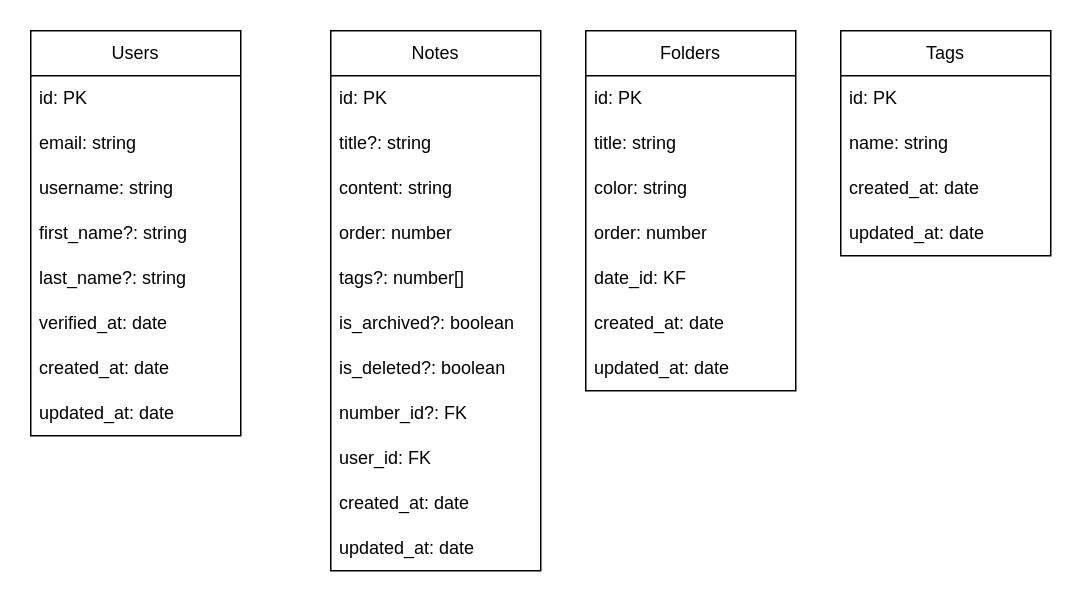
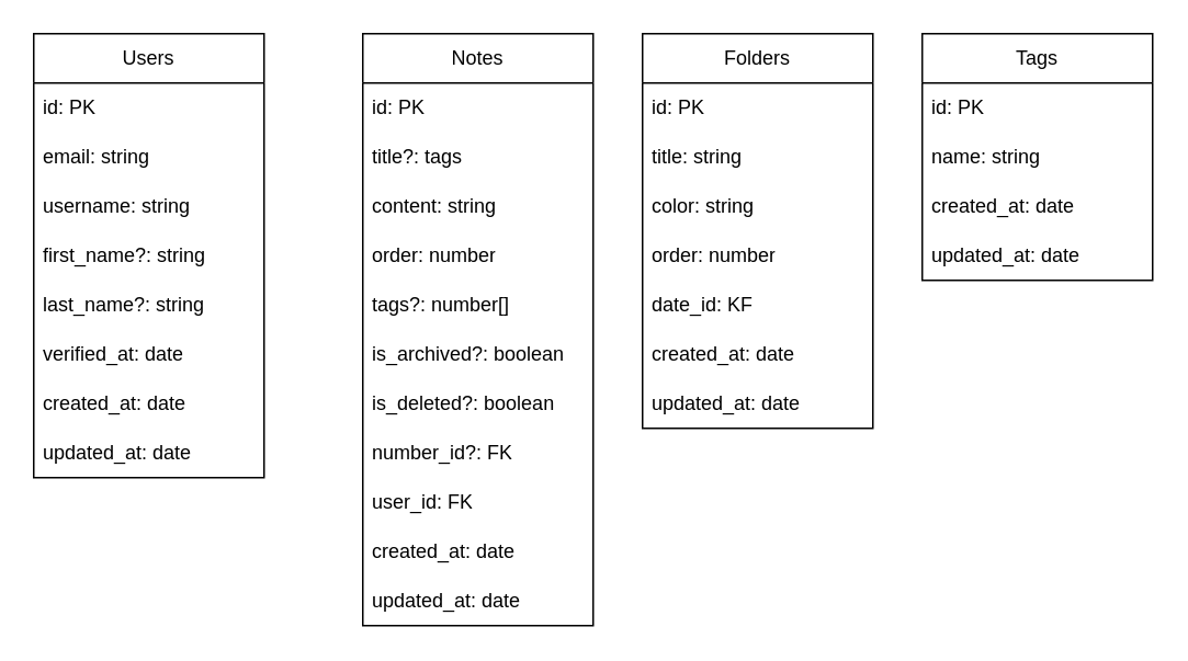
  <mxCell id="0" />
  <mxCell id="1" parent="0" />
  <mxCell id="2" value="Users" style="swimlane;fontStyle=0;childLayout=stackLayout;horizontal=1;startSize=30;horizontalStack=0;resizeParent=1;resizeParentMax=0;resizeLast=0;collapsible=1;marginBottom=0;whiteSpace=wrap;html=1;" vertex="1" parent="1"><mxGeometry x="20" y="20" width="140" height="270" as="geometry" /></mxCell>
  <mxCell id="3" value="id: PK" style="text;strokeColor=none;fillColor=none;align=left;verticalAlign=middle;spacingLeft=4;spacingRight=4;overflow=hidden;points=[[0,0.5],[1,0.5]];portConstraint=eastwest;rotatable=0;whiteSpace=wrap;html=1;" vertex="1" parent="2"><mxGeometry y="30" width="140" height="30" as="geometry" /></mxCell>
  <mxCell id="4" value="email: string" style="text;strokeColor=none;fillColor=none;align=left;verticalAlign=middle;spacingLeft=4;spacingRight=4;overflow=hidden;points=[[0,0.5],[1,0.5]];portConstraint=eastwest;rotatable=0;whiteSpace=wrap;html=1;" vertex="1" parent="2"><mxGeometry y="60" width="140" height="30" as="geometry" /></mxCell>
  <mxCell id="5" value="username: string" style="text;strokeColor=none;fillColor=none;align=left;verticalAlign=middle;spacingLeft=4;spacingRight=4;overflow=hidden;points=[[0,0.5],[1,0.5]];portConstraint=eastwest;rotatable=0;whiteSpace=wrap;html=1;" vertex="1" parent="2"><mxGeometry y="90" width="140" height="30" as="geometry" /></mxCell>
  <mxCell id="6" value="first_name?: string" style="text;strokeColor=none;fillColor=none;align=left;verticalAlign=middle;spacingLeft=4;spacingRight=4;overflow=hidden;points=[[0,0.5],[1,0.5]];portConstraint=eastwest;rotatable=0;whiteSpace=wrap;html=1;" vertex="1" parent="2"><mxGeometry y="120" width="140" height="30" as="geometry" /></mxCell>
  <mxCell id="7" value="last_name?: string" style="text;strokeColor=none;fillColor=none;align=left;verticalAlign=middle;spacingLeft=4;spacingRight=4;overflow=hidden;points=[[0,0.5],[1,0.5]];portConstraint=eastwest;rotatable=0;whiteSpace=wrap;html=1;" vertex="1" parent="2"><mxGeometry y="150" width="140" height="30" as="geometry" /></mxCell>
  <mxCell id="8" value="verified_at: date" style="text;strokeColor=none;fillColor=none;align=left;verticalAlign=middle;spacingLeft=4;spacingRight=4;overflow=hidden;points=[[0,0.5],[1,0.5]];portConstraint=eastwest;rotatable=0;whiteSpace=wrap;html=1;" vertex="1" parent="2"><mxGeometry y="180" width="140" height="30" as="geometry" /></mxCell>
  <mxCell id="9" value="created_at: date" style="text;strokeColor=none;fillColor=none;align=left;verticalAlign=middle;spacingLeft=4;spacingRight=4;overflow=hidden;points=[[0,0.5],[1,0.5]];portConstraint=eastwest;rotatable=0;whiteSpace=wrap;html=1;" vertex="1" parent="2"><mxGeometry y="210" width="140" height="30" as="geometry" /></mxCell>
  <mxCell id="10" value="updated_at: date" style="text;strokeColor=none;fillColor=none;align=left;verticalAlign=middle;spacingLeft=4;spacingRight=4;overflow=hidden;points=[[0,0.5],[1,0.5]];portConstraint=eastwest;rotatable=0;whiteSpace=wrap;html=1;" vertex="1" parent="2"><mxGeometry y="240" width="140" height="30" as="geometry" /></mxCell>
  <mxCell id="11" value="Notes" style="swimlane;fontStyle=0;childLayout=stackLayout;horizontal=1;startSize=30;horizontalStack=0;resizeParent=1;resizeParentMax=0;resizeLast=0;collapsible=1;marginBottom=0;whiteSpace=wrap;html=1;" vertex="1" parent="1"><mxGeometry x="220" y="20" width="140" height="360" as="geometry" /></mxCell>
  <mxCell id="12" value="id: PK" style="text;strokeColor=none;fillColor=none;align=left;verticalAlign=middle;spacingLeft=4;spacingRight=4;overflow=hidden;points=[[0,0.5],[1,0.5]];portConstraint=eastwest;rotatable=0;whiteSpace=wrap;html=1;" vertex="1" parent="11"><mxGeometry y="30" width="140" height="30" as="geometry" /></mxCell>
- <mxCell id="13" value="title?: string" style="text;strokeColor=none;fillColor=none;align=left;verticalAlign=middle;spacingLeft=4;spacingRight=4;overflow=hidden;points=[[0,0.5],[1,0.5]];portConstraint=eastwest;rotatable=0;whiteSpace=wrap;html=1;" vertex="1" parent="11"><mxGeometry y="60" width="140" height="30" as="geometry" /></mxCell>
+ <mxCell id="13" value="title?: tags" style="text;strokeColor=none;fillColor=none;align=left;verticalAlign=middle;spacingLeft=4;spacingRight=4;overflow=hidden;points=[[0,0.5],[1,0.5]];portConstraint=eastwest;rotatable=0;whiteSpace=wrap;html=1;" vertex="1" parent="11"><mxGeometry y="60" width="140" height="30" as="geometry" /></mxCell>
  <mxCell id="14" value="content: string" style="text;strokeColor=none;fillColor=none;align=left;verticalAlign=middle;spacingLeft=4;spacingRight=4;overflow=hidden;points=[[0,0.5],[1,0.5]];portConstraint=eastwest;rotatable=0;whiteSpace=wrap;html=1;" vertex="1" parent="11"><mxGeometry y="90" width="140" height="30" as="geometry" /></mxCell>
  <mxCell id="15" value="order: number" style="text;strokeColor=none;fillColor=none;align=left;verticalAlign=middle;spacingLeft=4;spacingRight=4;overflow=hidden;points=[[0,0.5],[1,0.5]];portConstraint=eastwest;rotatable=0;whiteSpace=wrap;html=1;" vertex="1" parent="11"><mxGeometry y="120" width="140" height="30" as="geometry" /></mxCell>
  <mxCell id="16" value="tags?: number[]" style="text;strokeColor=none;fillColor=none;align=left;verticalAlign=middle;spacingLeft=4;spacingRight=4;overflow=hidden;points=[[0,0.5],[1,0.5]];portConstraint=eastwest;rotatable=0;whiteSpace=wrap;html=1;" vertex="1" parent="11"><mxGeometry y="150" width="140" height="30" as="geometry" /></mxCell>
  <mxCell id="17" value="is_archived?: boolean" style="text;strokeColor=none;fillColor=none;align=left;verticalAlign=middle;spacingLeft=4;spacingRight=4;overflow=hidden;points=[[0,0.5],[1,0.5]];portConstraint=eastwest;rotatable=0;whiteSpace=wrap;html=1;" vertex="1" parent="11"><mxGeometry y="180" width="140" height="30" as="geometry" /></mxCell>
  <mxCell id="18" value="is_deleted?: boolean" style="text;strokeColor=none;fillColor=none;align=left;verticalAlign=middle;spacingLeft=4;spacingRight=4;overflow=hidden;points=[[0,0.5],[1,0.5]];portConstraint=eastwest;rotatable=0;whiteSpace=wrap;html=1;" vertex="1" parent="11"><mxGeometry y="210" width="140" height="30" as="geometry" /></mxCell>
  <mxCell id="19" value="number_id?: FK" style="text;strokeColor=none;fillColor=none;align=left;verticalAlign=middle;spacingLeft=4;spacingRight=4;overflow=hidden;points=[[0,0.5],[1,0.5]];portConstraint=eastwest;rotatable=0;whiteSpace=wrap;html=1;" vertex="1" parent="11"><mxGeometry y="240" width="140" height="30" as="geometry" /></mxCell>
  <mxCell id="20" value="user_id: FK" style="text;strokeColor=none;fillColor=none;align=left;verticalAlign=middle;spacingLeft=4;spacingRight=4;overflow=hidden;points=[[0,0.5],[1,0.5]];portConstraint=eastwest;rotatable=0;whiteSpace=wrap;html=1;" vertex="1" parent="11"><mxGeometry y="270" width="140" height="30" as="geometry" /></mxCell>
  <mxCell id="21" value="created_at: date" style="text;strokeColor=none;fillColor=none;align=left;verticalAlign=middle;spacingLeft=4;spacingRight=4;overflow=hidden;points=[[0,0.5],[1,0.5]];portConstraint=eastwest;rotatable=0;whiteSpace=wrap;html=1;" vertex="1" parent="11"><mxGeometry y="300" width="140" height="30" as="geometry" /></mxCell>
  <mxCell id="22" value="updated_at: date" style="text;strokeColor=none;fillColor=none;align=left;verticalAlign=middle;spacingLeft=4;spacingRight=4;overflow=hidden;points=[[0,0.5],[1,0.5]];portConstraint=eastwest;rotatable=0;whiteSpace=wrap;html=1;" vertex="1" parent="11"><mxGeometry y="330" width="140" height="30" as="geometry" /></mxCell>
  <mxCell id="23" value="Folders" style="swimlane;fontStyle=0;childLayout=stackLayout;horizontal=1;startSize=30;horizontalStack=0;resizeParent=1;resizeParentMax=0;resizeLast=0;collapsible=1;marginBottom=0;whiteSpace=wrap;html=1;" vertex="1" parent="1"><mxGeometry x="390" y="20" width="140" height="240" as="geometry" /></mxCell>
  <mxCell id="24" value="id: PK" style="text;strokeColor=none;fillColor=none;align=left;verticalAlign=middle;spacingLeft=4;spacingRight=4;overflow=hidden;points=[[0,0.5],[1,0.5]];portConstraint=eastwest;rotatable=0;whiteSpace=wrap;html=1;" vertex="1" parent="23"><mxGeometry y="30" width="140" height="30" as="geometry" /></mxCell>
  <mxCell id="25" value="title: string" style="text;strokeColor=none;fillColor=none;align=left;verticalAlign=middle;spacingLeft=4;spacingRight=4;overflow=hidden;points=[[0,0.5],[1,0.5]];portConstraint=eastwest;rotatable=0;whiteSpace=wrap;html=1;" vertex="1" parent="23"><mxGeometry y="60" width="140" height="30" as="geometry" /></mxCell>
  <mxCell id="26" value="color: string" style="text;strokeColor=none;fillColor=none;align=left;verticalAlign=middle;spacingLeft=4;spacingRight=4;overflow=hidden;points=[[0,0.5],[1,0.5]];portConstraint=eastwest;rotatable=0;whiteSpace=wrap;html=1;" vertex="1" parent="23"><mxGeometry y="90" width="140" height="30" as="geometry" /></mxCell>
  <mxCell id="27" value="order: number" style="text;strokeColor=none;fillColor=none;align=left;verticalAlign=middle;spacingLeft=4;spacingRight=4;overflow=hidden;points=[[0,0.5],[1,0.5]];portConstraint=eastwest;rotatable=0;whiteSpace=wrap;html=1;" vertex="1" parent="23"><mxGeometry y="120" width="140" height="30" as="geometry" /></mxCell>
  <mxCell id="28" value="date_id: KF" style="text;strokeColor=none;fillColor=none;align=left;verticalAlign=middle;spacingLeft=4;spacingRight=4;overflow=hidden;points=[[0,0.5],[1,0.5]];portConstraint=eastwest;rotatable=0;whiteSpace=wrap;html=1;" vertex="1" parent="23"><mxGeometry y="150" width="140" height="30" as="geometry" /></mxCell>
  <mxCell id="29" value="created_at: date" style="text;strokeColor=none;fillColor=none;align=left;verticalAlign=middle;spacingLeft=4;spacingRight=4;overflow=hidden;points=[[0,0.5],[1,0.5]];portConstraint=eastwest;rotatable=0;whiteSpace=wrap;html=1;" vertex="1" parent="23"><mxGeometry y="180" width="140" height="30" as="geometry" /></mxCell>
  <mxCell id="30" value="updated_at: date" style="text;strokeColor=none;fillColor=none;align=left;verticalAlign=middle;spacingLeft=4;spacingRight=4;overflow=hidden;points=[[0,0.5],[1,0.5]];portConstraint=eastwest;rotatable=0;whiteSpace=wrap;html=1;" vertex="1" parent="23"><mxGeometry y="210" width="140" height="30" as="geometry" /></mxCell>
  <mxCell id="31" value="Tags" style="swimlane;fontStyle=0;childLayout=stackLayout;horizontal=1;startSize=30;horizontalStack=0;resizeParent=1;resizeParentMax=0;resizeLast=0;collapsible=1;marginBottom=0;whiteSpace=wrap;html=1;" vertex="1" parent="1"><mxGeometry x="560" y="20" width="140" height="150" as="geometry" /></mxCell>
  <mxCell id="32" value="id: PK" style="text;strokeColor=none;fillColor=none;align=left;verticalAlign=middle;spacingLeft=4;spacingRight=4;overflow=hidden;points=[[0,0.5],[1,0.5]];portConstraint=eastwest;rotatable=0;whiteSpace=wrap;html=1;" vertex="1" parent="31"><mxGeometry y="30" width="140" height="30" as="geometry" /></mxCell>
  <mxCell id="33" value="name: string" style="text;strokeColor=none;fillColor=none;align=left;verticalAlign=middle;spacingLeft=4;spacingRight=4;overflow=hidden;points=[[0,0.5],[1,0.5]];portConstraint=eastwest;rotatable=0;whiteSpace=wrap;html=1;" vertex="1" parent="31"><mxGeometry y="60" width="140" height="30" as="geometry" /></mxCell>
  <mxCell id="34" value="created_at: date" style="text;strokeColor=none;fillColor=none;align=left;verticalAlign=middle;spacingLeft=4;spacingRight=4;overflow=hidden;points=[[0,0.5],[1,0.5]];portConstraint=eastwest;rotatable=0;whiteSpace=wrap;html=1;" vertex="1" parent="31"><mxGeometry y="90" width="140" height="30" as="geometry" /></mxCell>
  <mxCell id="35" value="updated_at: date" style="text;strokeColor=none;fillColor=none;align=left;verticalAlign=middle;spacingLeft=4;spacingRight=4;overflow=hidden;points=[[0,0.5],[1,0.5]];portConstraint=eastwest;rotatable=0;whiteSpace=wrap;html=1;" vertex="1" parent="31"><mxGeometry y="120" width="140" height="30" as="geometry" /></mxCell>
